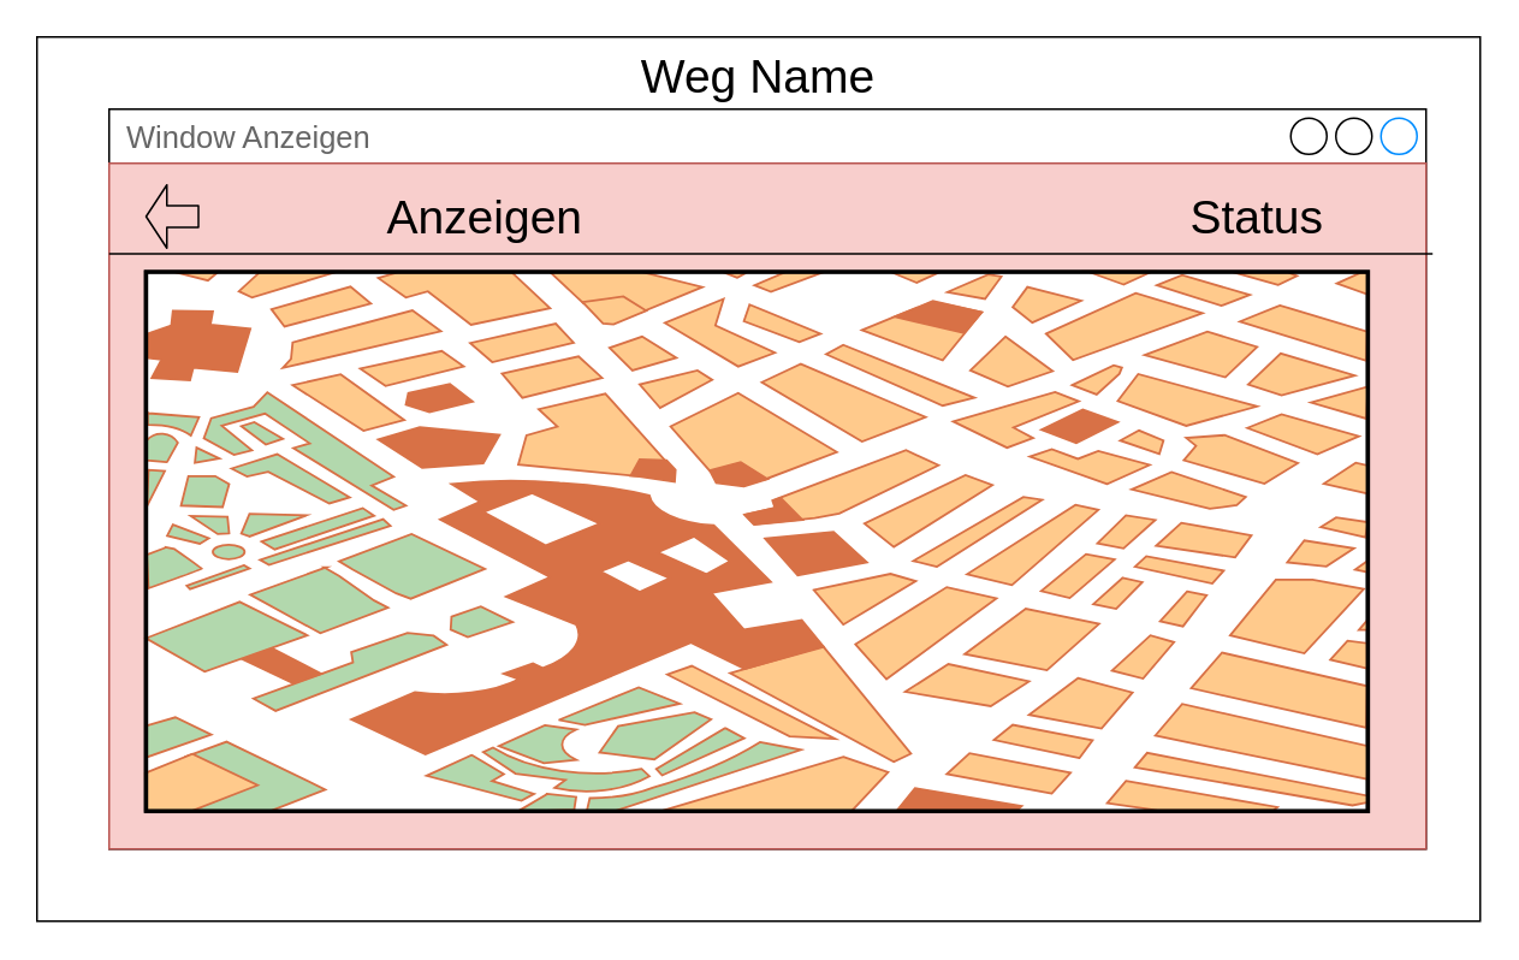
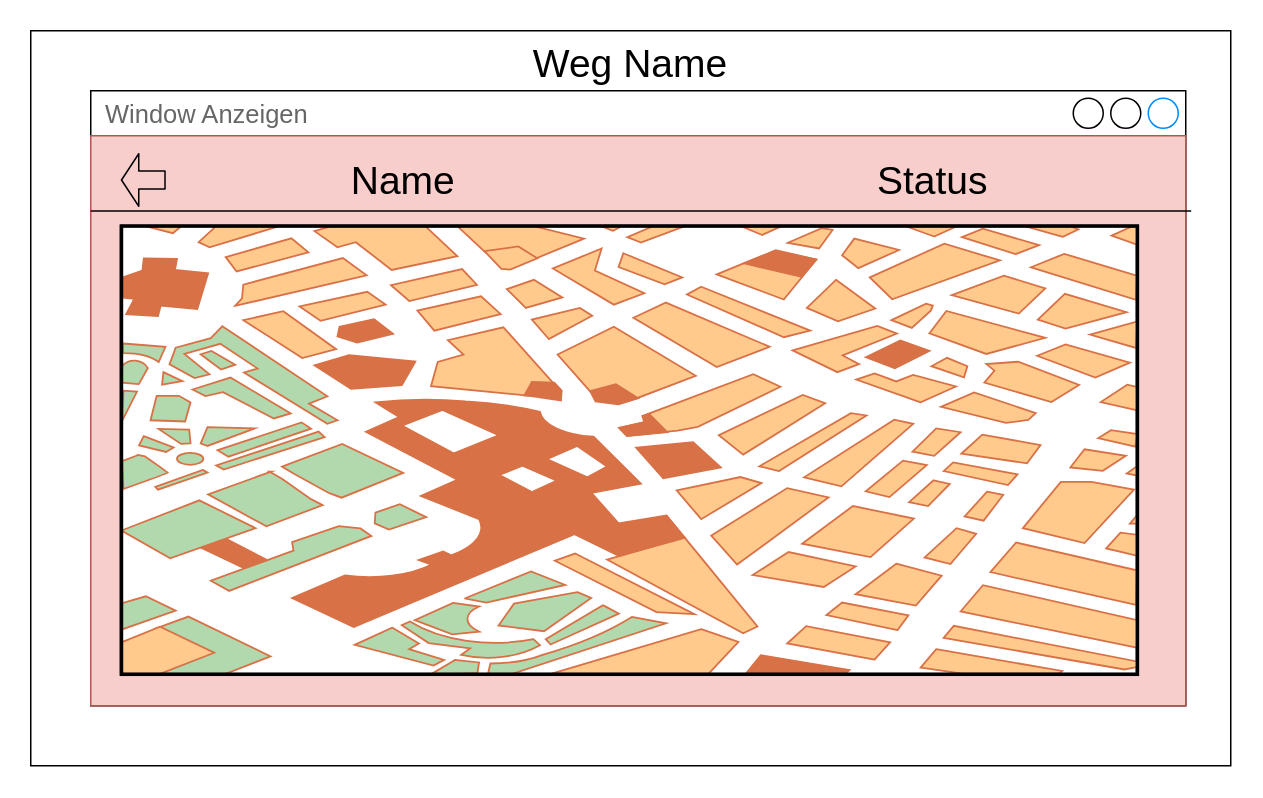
  <mxCell id="0" />
  <mxCell id="1" parent="0" />
  <mxCell id="2" value="Weg Name" style="rounded=0;whiteSpace=wrap;html=1;fontSize=26;verticalAlign=top;" vertex="1" parent="1"><mxGeometry x="20" y="20" width="800" height="490" as="geometry" /></mxCell>
  <mxCell id="3" value="Window Anzeigen" style="strokeWidth=1;shadow=0;dashed=0;align=center;html=1;shape=mxgraph.mockup.containers.window;align=left;verticalAlign=top;spacingLeft=8;strokeColor2=#008cff;strokeColor3=#c4c4c4;fontColor=#666666;mainText=;fontSize=17;labelBackgroundColor=none;" vertex="1" parent="1"><mxGeometry x="60" y="60" width="730" height="410" as="geometry" /></mxCell>
  <mxCell id="4" value="" style="rounded=0;whiteSpace=wrap;html=1;fillColor=#f8cecc;strokeColor=#b85450;" vertex="1" parent="1"><mxGeometry x="60" y="90" width="730" height="380" as="geometry" /></mxCell>
- <mxCell id="5" value="Anzeigen" style="text;html=1;strokeColor=none;fillColor=none;align=center;verticalAlign=middle;whiteSpace=wrap;rounded=0;fontSize=26;" vertex="1" parent="1"><mxGeometry x="200" y="110" width="137" height="20" as="geometry" /></mxCell>
+ <mxCell id="5" value="Name" style="text;html=1;strokeColor=none;fillColor=none;align=center;verticalAlign=middle;whiteSpace=wrap;rounded=0;fontSize=26;" vertex="1" parent="1"><mxGeometry x="200" y="110" width="137" height="20" as="geometry" /></mxCell>
  <mxCell id="6" value="" style="endArrow=none;html=1;fontSize=26;exitX=0;exitY=0.132;exitDx=0;exitDy=0;exitPerimeter=0;entryX=1.005;entryY=0.132;entryDx=0;entryDy=0;entryPerimeter=0;" edge="1" parent="1" source="4" target="4"><mxGeometry width="50" height="50" relative="1" as="geometry"><mxPoint x="90" y="190" as="sourcePoint" /><mxPoint x="140" y="140" as="targetPoint" /></mxGeometry></mxCell>
- <mxCell id="7" value="Status" style="text;html=1;strokeColor=none;fillColor=none;align=center;verticalAlign=middle;whiteSpace=wrap;rounded=0;fontSize=26;" vertex="1" parent="1"><mxGeometry x="628" y="110" width="137" height="20" as="geometry" /></mxCell>
+ <mxCell id="7" value="Status" style="text;html=1;strokeColor=none;fillColor=none;align=center;verticalAlign=middle;whiteSpace=wrap;rounded=0;fontSize=26;" vertex="1" parent="1"><mxGeometry x="553" y="110" width="137" height="20" as="geometry" /></mxCell>
  <mxCell id="8" value="" style="shape=flexArrow;endArrow=classic;html=1;endWidth=22;endSize=3.5;width=12;" edge="1" parent="1"><mxGeometry width="50" height="50" relative="1" as="geometry"><mxPoint x="110" y="119.5" as="sourcePoint" /><mxPoint x="80" y="119.5" as="targetPoint" /></mxGeometry></mxCell>
  <mxCell id="9" value="" style="verticalLabelPosition=bottom;shadow=0;dashed=0;align=center;html=1;verticalAlign=top;strokeWidth=1;shape=mxgraph.mockup.misc.map;" vertex="1" parent="1"><mxGeometry x="80" y="150" width="680" height="300" as="geometry" /></mxCell>
